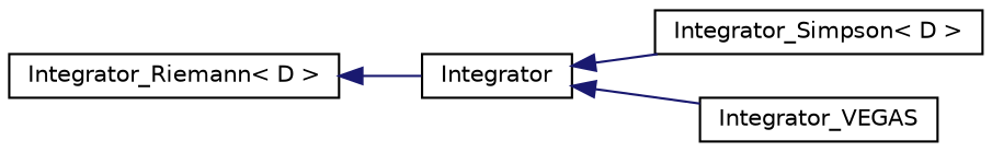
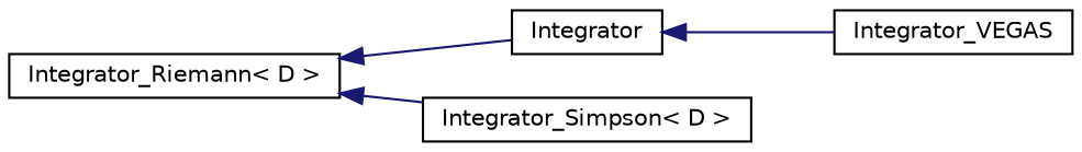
  digraph {
    rankdir=LR
    node [color=black fillcolor=white fontname=Helvetica fontsize=10 shape=record style=filled]
    edge [color=midnightblue dir=back fontname=Helvetica fontsize=10 labelfontname=Helvetica labelfontsize=10 style=solid]
    n1 [height=0.2 label=Integrator width=0.4]
    n2 [height=0.2 label="Integrator_Simpson\< D \>" width=0.4]
    n3 [height=0.2 label=Integrator_VEGAS width=0.4]
    n4 [height=0.2 label="Integrator_Riemann\< D \>" width=0.4]
-   n1 -> n2
+   n4 -> n2
    n1 -> n3
    n4 -> n1
  }
